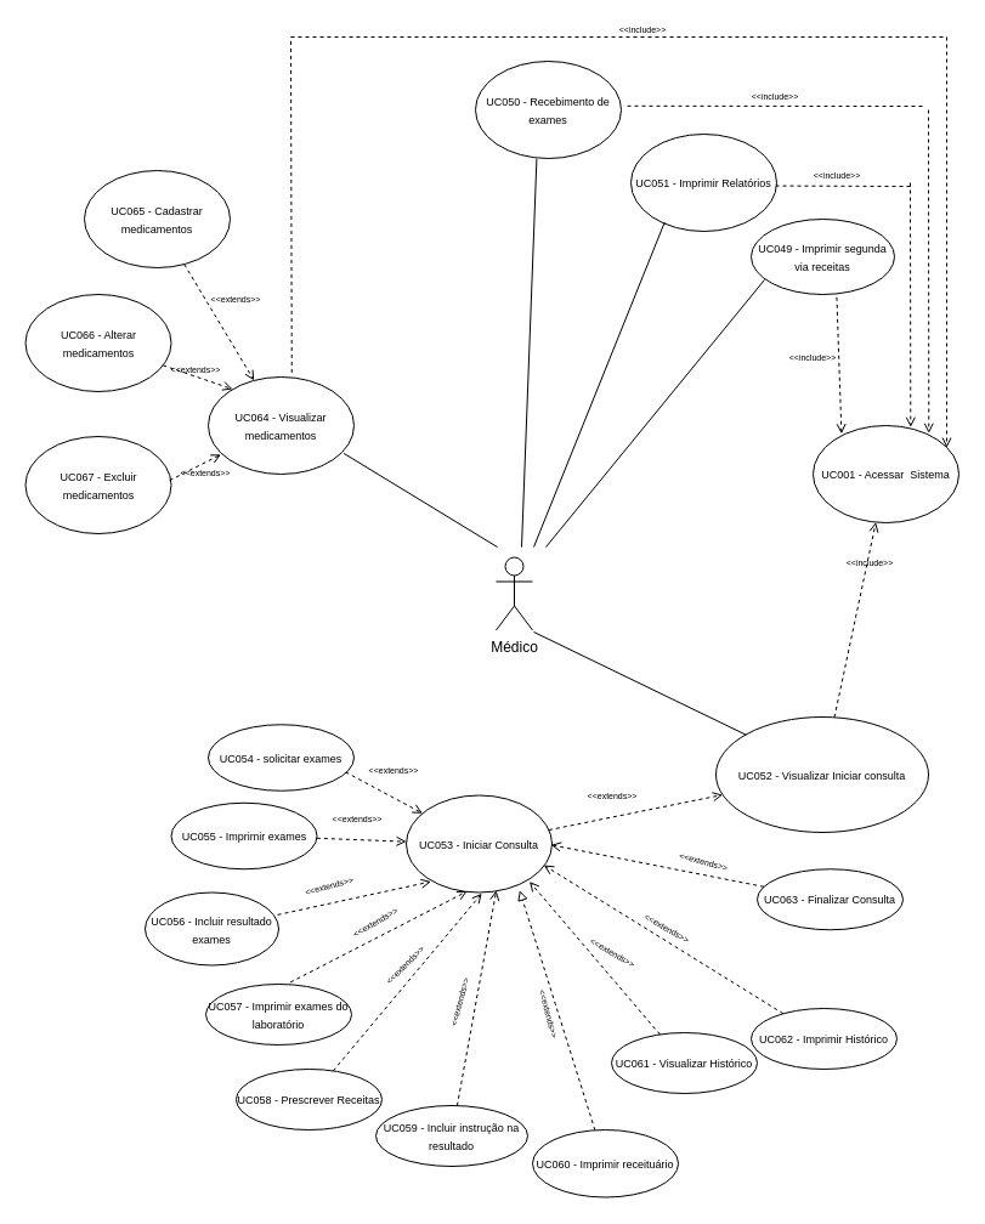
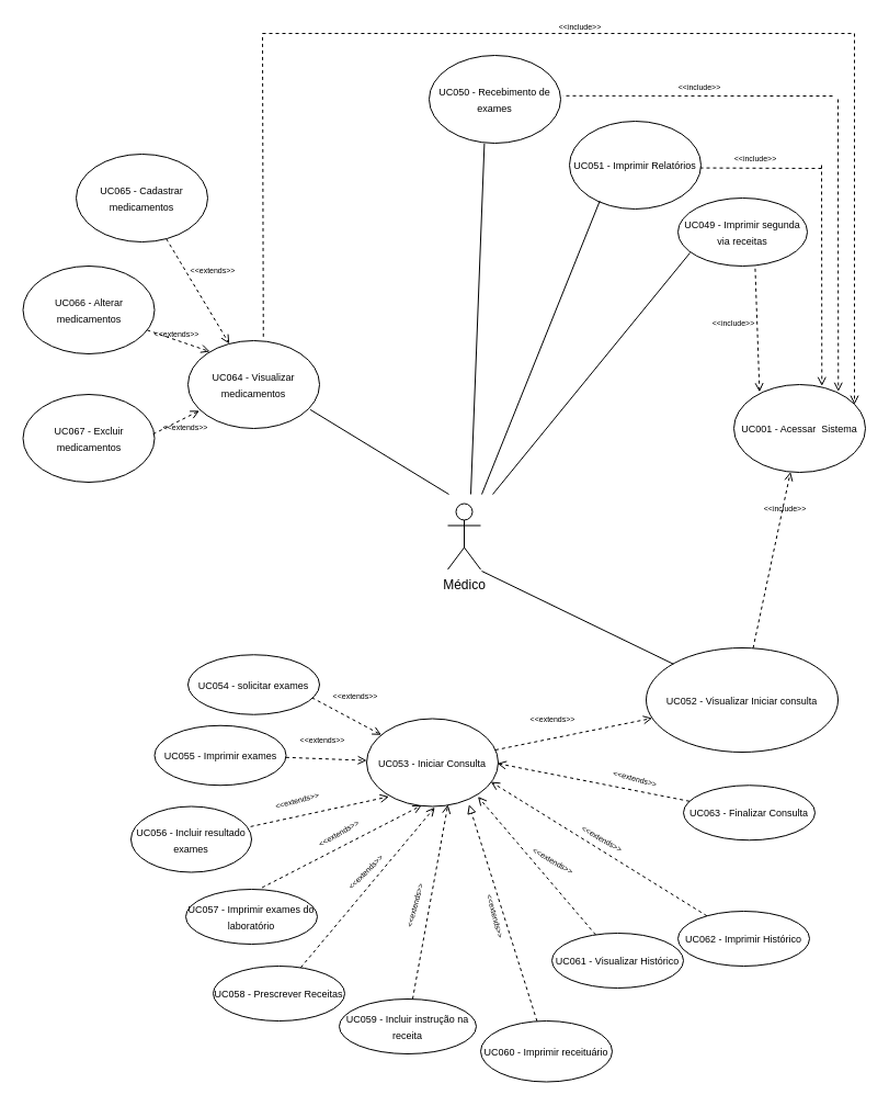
  <mxCell id="0" />
  <mxCell id="1" parent="0" />
  <mxCell id="2" value="Médico" style="shape=umlActor;verticalLabelPosition=bottom;labelBackgroundColor=#ffffff;verticalAlign=top;html=1;outlineConnect=0;" parent="1" vertex="1"><mxGeometry x="408" y="458.5" width="30" height="60" as="geometry" /></mxCell>
  <mxCell id="3" value="&lt;font style=&quot;font-size: 9px&quot;&gt;UC001 - Acessar&amp;nbsp; Sistema&lt;/font&gt;" style="ellipse;whiteSpace=wrap;html=1;" parent="1" vertex="1"><mxGeometry x="669" y="350" width="120" height="80" as="geometry" /></mxCell>
  <mxCell id="4" value="&lt;font style=&quot;font-size: 9px&quot;&gt;UC052 - Visualizar Iniciar consulta&lt;/font&gt;" style="ellipse;whiteSpace=wrap;html=1;" parent="1" vertex="1"><mxGeometry x="589" y="590" width="175" height="95" as="geometry" /></mxCell>
  <mxCell id="5" value="" style="endArrow=open;html=1;dashed=1;fontSize=7;endFill=0;" parent="1" source="4" target="3" edge="1"><mxGeometry width="50" height="50" relative="1" as="geometry"><mxPoint x="649.85" y="434.509" as="sourcePoint" /><mxPoint x="696" y="512" as="targetPoint" /></mxGeometry></mxCell>
  <mxCell id="6" value="" style="endArrow=none;html=1;exitX=0.142;exitY=0.155;exitDx=0;exitDy=0;exitPerimeter=0;" parent="1" source="4" edge="1"><mxGeometry width="50" height="50" relative="1" as="geometry"><mxPoint x="545.646" y="489.306" as="sourcePoint" /><mxPoint x="439" y="520" as="targetPoint" /></mxGeometry></mxCell>
  <mxCell id="7" value="&lt;font style=&quot;font-size: 9px&quot;&gt;UC053 - Iniciar Consulta&lt;br&gt;&lt;/font&gt;" style="ellipse;whiteSpace=wrap;html=1;" parent="1" vertex="1"><mxGeometry x="334" y="654.5" width="120" height="80" as="geometry" /></mxCell>
  <mxCell id="8" value="" style="endArrow=open;html=1;dashed=1;fontSize=7;endFill=0;exitX=0.942;exitY=0.717;exitDx=0;exitDy=0;exitPerimeter=0;" parent="1" source="9" target="7" edge="1"><mxGeometry width="50" height="50" relative="1" as="geometry"><mxPoint x="404.14" y="589.84" as="sourcePoint" /><mxPoint x="464" y="591" as="targetPoint" /></mxGeometry></mxCell>
  <mxCell id="9" value="&lt;font style=&quot;font-size: 9px&quot;&gt;UC054 - solicitar exames&lt;/font&gt;" style="ellipse;whiteSpace=wrap;html=1;" parent="1" vertex="1"><mxGeometry x="171" y="596.25" width="120" height="54.5" as="geometry" /></mxCell>
  <mxCell id="10" value="&lt;font style=&quot;font-size: 9px&quot;&gt;UC055 - Imprimir exames&lt;/font&gt;" style="ellipse;whiteSpace=wrap;html=1;" parent="1" vertex="1"><mxGeometry x="140.5" y="660.75" width="120" height="54.5" as="geometry" /></mxCell>
  <mxCell id="11" value="&lt;font style=&quot;font-size: 9px&quot;&gt;UC050 - Recebimento de exames&lt;/font&gt;" style="ellipse;whiteSpace=wrap;html=1;" parent="1" vertex="1"><mxGeometry x="391" y="50" width="120" height="80" as="geometry" /></mxCell>
  <mxCell id="12" value="&lt;font style=&quot;font-size: 9px&quot;&gt;UC049 - Imprimir segunda via receitas&lt;/font&gt;" style="ellipse;whiteSpace=wrap;html=1;" parent="1" vertex="1"><mxGeometry x="618" y="180" width="118" height="62" as="geometry" /></mxCell>
  <mxCell id="13" value="&amp;lt;&amp;lt;include&amp;gt;&amp;gt;" style="text;html=1;strokeColor=none;fillColor=none;align=center;verticalAlign=middle;whiteSpace=wrap;rounded=0;fontSize=7;rotation=0;direction=west;" parent="1" vertex="1"><mxGeometry x="696" y="458.5" width="40" height="10" as="geometry" /></mxCell>
  <mxCell id="14" value="" style="endArrow=open;html=1;dashed=1;fontSize=7;endFill=0;" parent="1" source="10" target="7" edge="1"><mxGeometry width="50" height="50" relative="1" as="geometry"><mxPoint x="-97.48" y="709.48" as="sourcePoint" /><mxPoint x="-36" y="709" as="targetPoint" /></mxGeometry></mxCell>
  <mxCell id="15" value="" style="endArrow=none;html=1;exitX=0.93;exitY=0.786;exitDx=0;exitDy=0;exitPerimeter=0;" parent="1" source="19" edge="1"><mxGeometry width="50" height="50" relative="1" as="geometry"><mxPoint x="88" y="160" as="sourcePoint" /><mxPoint x="409" y="450" as="targetPoint" /></mxGeometry></mxCell>
  <mxCell id="16" value="" style="endArrow=open;html=1;dashed=1;fontSize=7;endFill=0;" parent="1" source="7" target="4" edge="1"><mxGeometry width="50" height="50" relative="1" as="geometry"><mxPoint x="716" y="790" as="sourcePoint" /><mxPoint x="715.54" y="555.04" as="targetPoint" /></mxGeometry></mxCell>
  <mxCell id="17" value="" style="endArrow=open;html=1;dashed=1;fontSize=7;endFill=0;exitX=0.597;exitY=1.037;exitDx=0;exitDy=0;exitPerimeter=0;entryX=0.195;entryY=0.085;entryDx=0;entryDy=0;entryPerimeter=0;" parent="1" source="12" target="3" edge="1"><mxGeometry width="50" height="50" relative="1" as="geometry"><mxPoint x="709" y="160" as="sourcePoint" /><mxPoint x="709" y="350" as="targetPoint" /></mxGeometry></mxCell>
  <mxCell id="18" value="&amp;lt;&amp;lt;include&amp;gt;&amp;gt;" style="text;html=1;strokeColor=none;fillColor=none;align=center;verticalAlign=middle;whiteSpace=wrap;rounded=0;fontSize=7;rotation=0;" parent="1" vertex="1"><mxGeometry x="649" y="290" width="40" height="10" as="geometry" /></mxCell>
  <mxCell id="19" value="&lt;font style=&quot;font-size: 9px&quot;&gt;UC064 - Visualizar medicamentos&lt;/font&gt;" style="ellipse;whiteSpace=wrap;html=1;" parent="1" vertex="1"><mxGeometry x="171" y="310" width="120" height="80" as="geometry" /></mxCell>
  <mxCell id="20" value="&lt;font style=&quot;font-size: 9px&quot;&gt;UC066 - Alterar medicamentos&lt;/font&gt;" style="ellipse;whiteSpace=wrap;html=1;" parent="1" vertex="1"><mxGeometry x="20.5" y="242" width="120" height="80" as="geometry" /></mxCell>
  <mxCell id="21" value="&lt;font style=&quot;font-size: 9px&quot;&gt;UC067 - Excluir medicamentos&lt;/font&gt;" style="ellipse;whiteSpace=wrap;html=1;" parent="1" vertex="1"><mxGeometry x="20.5" y="359" width="120" height="80" as="geometry" /></mxCell>
  <mxCell id="22" value="" style="endArrow=open;html=1;dashed=1;fontSize=7;endFill=0;" parent="1" source="42" target="19" edge="1"><mxGeometry width="50" height="50" relative="1" as="geometry"><mxPoint x="-82.481" y="221.002" as="sourcePoint" /><mxPoint x="-35.5" y="240" as="targetPoint" /></mxGeometry></mxCell>
  <mxCell id="23" value="" style="endArrow=open;html=1;dashed=1;fontSize=7;endFill=0;exitX=0.989;exitY=0.452;exitDx=0;exitDy=0;exitPerimeter=0;entryX=0.087;entryY=0.798;entryDx=0;entryDy=0;entryPerimeter=0;" parent="1" source="21" target="19" edge="1"><mxGeometry width="50" height="50" relative="1" as="geometry"><mxPoint x="-41.674" y="309.991" as="sourcePoint" /><mxPoint x="-15.067" y="295.224" as="targetPoint" /></mxGeometry></mxCell>
  <mxCell id="24" value="&amp;lt;&amp;lt;extends&amp;gt;&amp;gt;" style="text;html=1;strokeColor=none;fillColor=none;align=center;verticalAlign=middle;whiteSpace=wrap;rounded=0;fontSize=7;rotation=0;" parent="1" vertex="1"><mxGeometry x="304" y="630" width="40" height="10" as="geometry" /></mxCell>
  <mxCell id="25" value="&lt;font style=&quot;font-size: 9px&quot;&gt;UC056 - Incluir resultado exames&lt;br&gt;&lt;/font&gt;" style="ellipse;whiteSpace=wrap;html=1;" parent="1" vertex="1"><mxGeometry x="119" y="734.5" width="110" height="60" as="geometry" /></mxCell>
  <mxCell id="26" value="" style="endArrow=open;html=1;dashed=1;fontSize=7;endFill=0;exitX=0.992;exitY=0.306;exitDx=0;exitDy=0;exitPerimeter=0;entryX=0.17;entryY=0.888;entryDx=0;entryDy=0;entryPerimeter=0;" parent="1" source="25" target="7" edge="1"><mxGeometry width="50" height="50" relative="1" as="geometry"><mxPoint x="270.024" y="764.337" as="sourcePoint" /><mxPoint x="348.135" y="720.289" as="targetPoint" /></mxGeometry></mxCell>
  <mxCell id="27" value="&amp;lt;&amp;lt;extends&amp;gt;&amp;gt;" style="text;html=1;strokeColor=none;fillColor=none;align=center;verticalAlign=middle;whiteSpace=wrap;rounded=0;fontSize=7;rotation=0;" parent="1" vertex="1"><mxGeometry x="274" y="670" width="40" height="10" as="geometry" /></mxCell>
  <mxCell id="28" value="&amp;lt;&amp;lt;extends&amp;gt;&amp;gt;" style="text;html=1;strokeColor=none;fillColor=none;align=center;verticalAlign=middle;whiteSpace=wrap;rounded=0;fontSize=7;rotation=-15;" parent="1" vertex="1"><mxGeometry x="251" y="724.5" width="40" height="10" as="geometry" /></mxCell>
  <mxCell id="29" value="&amp;lt;&amp;lt;extends&amp;gt;&amp;gt;" style="text;html=1;strokeColor=none;fillColor=none;align=center;verticalAlign=middle;whiteSpace=wrap;rounded=0;fontSize=7;rotation=0;" parent="1" vertex="1"><mxGeometry x="484" y="650.75" width="40" height="10" as="geometry" /></mxCell>
  <mxCell id="30" value="&lt;font style=&quot;font-size: 9px&quot;&gt;UC057 - Imprimir exames do laboratório&lt;br&gt;&lt;/font&gt;" style="ellipse;whiteSpace=wrap;html=1;" parent="1" vertex="1"><mxGeometry x="169" y="810" width="120" height="50" as="geometry" /></mxCell>
  <mxCell id="31" value="" style="endArrow=open;html=1;dashed=1;fontSize=7;endFill=0;entryX=0.418;entryY=0.988;entryDx=0;entryDy=0;entryPerimeter=0;exitX=0.58;exitY=-0.031;exitDx=0;exitDy=0;exitPerimeter=0;" parent="1" source="30" target="7" edge="1"><mxGeometry width="50" height="50" relative="1" as="geometry"><mxPoint x="422" y="818" as="sourcePoint" /><mxPoint x="471.52" y="724.5" as="targetPoint" /></mxGeometry></mxCell>
  <mxCell id="32" value="&amp;lt;&amp;lt;extends&amp;gt;&amp;gt;" style="text;html=1;strokeColor=none;fillColor=none;align=center;verticalAlign=middle;whiteSpace=wrap;rounded=0;fontSize=7;rotation=-30;" parent="1" vertex="1"><mxGeometry x="289" y="754.5" width="40" height="10" as="geometry" /></mxCell>
  <mxCell id="33" value="&lt;font style=&quot;font-size: 9px&quot;&gt;UC058 - Prescrever Receitas&lt;br&gt;&lt;/font&gt;" style="ellipse;whiteSpace=wrap;html=1;" parent="1" vertex="1"><mxGeometry x="194" y="880" width="120" height="50" as="geometry" /></mxCell>
  <mxCell id="34" value="" style="endArrow=open;html=1;dashed=1;fontSize=7;endFill=0;entryX=0.518;entryY=1.01;entryDx=0;entryDy=0;entryPerimeter=0;" parent="1" source="33" target="7" edge="1"><mxGeometry width="50" height="50" relative="1" as="geometry"><mxPoint x="403.6" y="828.45" as="sourcePoint" /><mxPoint x="420" y="733" as="targetPoint" /></mxGeometry></mxCell>
  <mxCell id="35" value="&amp;lt;&amp;lt;extends&amp;gt;&amp;gt;" style="text;html=1;strokeColor=none;fillColor=none;align=center;verticalAlign=middle;whiteSpace=wrap;rounded=0;fontSize=7;rotation=-45;" parent="1" vertex="1"><mxGeometry x="314" y="790" width="40" height="10" as="geometry" /></mxCell>
  <mxCell id="36" value="&lt;font style=&quot;font-size: 9px&quot;&gt;UC060 - Imprimir receituário&lt;br&gt;&lt;/font&gt;" style="ellipse;whiteSpace=wrap;html=1;" parent="1" vertex="1"><mxGeometry x="438" y="930" width="120" height="55.5" as="geometry" /></mxCell>
  <mxCell id="37" value="&lt;font style=&quot;font-size: 9px&quot;&gt;UC061 - Visualizar Histórico&lt;br&gt;&lt;/font&gt;" style="ellipse;whiteSpace=wrap;html=1;" parent="1" vertex="1"><mxGeometry x="503" y="850" width="120" height="50" as="geometry" /></mxCell>
  <mxCell id="38" value="" style="endArrow=block;html=1;dashed=1;fontSize=7;endFill=0;entryX=0.778;entryY=0.979;entryDx=0;entryDy=0;entryPerimeter=0;" parent="1" source="36" target="7" edge="1"><mxGeometry width="50" height="50" relative="1" as="geometry"><mxPoint x="369.51" y="855.106" as="sourcePoint" /><mxPoint x="396.16" y="735.3" as="targetPoint" /></mxGeometry></mxCell>
  <mxCell id="39" value="&amp;lt;&amp;lt;extends&amp;gt;&amp;gt;" style="text;html=1;strokeColor=none;fillColor=none;align=center;verticalAlign=middle;whiteSpace=wrap;rounded=0;fontSize=7;rotation=75;" parent="1" vertex="1"><mxGeometry x="431" y="830" width="40" height="10" as="geometry" /></mxCell>
  <mxCell id="40" value="" style="endArrow=open;html=1;dashed=1;fontSize=7;endFill=0;entryX=0.846;entryY=0.888;entryDx=0;entryDy=0;entryPerimeter=0;" parent="1" source="37" target="7" edge="1"><mxGeometry width="50" height="50" relative="1" as="geometry"><mxPoint x="450.382" y="810.652" as="sourcePoint" /><mxPoint x="406.96" y="733.54" as="targetPoint" /></mxGeometry></mxCell>
  <mxCell id="41" value="&amp;lt;&amp;lt;extends&amp;gt;&amp;gt;" style="text;html=1;strokeColor=none;fillColor=none;align=center;verticalAlign=middle;whiteSpace=wrap;rounded=0;fontSize=7;rotation=30;" parent="1" vertex="1"><mxGeometry x="484" y="780" width="40" height="10" as="geometry" /></mxCell>
  <mxCell id="42" value="&lt;font style=&quot;font-size: 9px&quot;&gt;UC065 - Cadastrar medicamentos&lt;/font&gt;" style="ellipse;whiteSpace=wrap;html=1;" parent="1" vertex="1"><mxGeometry x="69" y="140" width="120" height="80" as="geometry" /></mxCell>
  <mxCell id="43" value="" style="endArrow=open;html=1;dashed=1;fontSize=7;endFill=0;entryX=0.167;entryY=0.125;entryDx=0;entryDy=0;entryPerimeter=0;" parent="1" source="20" target="19" edge="1"><mxGeometry width="50" height="50" relative="1" as="geometry"><mxPoint x="-159.61" y="287.817" as="sourcePoint" /><mxPoint x="6.642" y="94.696" as="targetPoint" /></mxGeometry></mxCell>
  <mxCell id="44" value="&amp;lt;&amp;lt;include&amp;gt;&amp;gt;" style="text;html=1;strokeColor=none;fillColor=none;align=center;verticalAlign=middle;whiteSpace=wrap;rounded=0;fontSize=7;rotation=0;" parent="1" vertex="1"><mxGeometry x="618" y="75" width="40" height="10" as="geometry" /></mxCell>
  <mxCell id="45" value="" style="endArrow=open;html=1;dashed=1;fontSize=7;endFill=0;entryX=0.794;entryY=0.079;entryDx=0;entryDy=0;entryPerimeter=0;" parent="1" target="3" edge="1"><mxGeometry width="50" height="50" relative="1" as="geometry"><mxPoint x="764" y="90" as="sourcePoint" /><mxPoint x="764.24" y="349.28" as="targetPoint" /></mxGeometry></mxCell>
  <mxCell id="46" value="" style="endArrow=none;dashed=1;html=1;entryX=1.015;entryY=0.46;entryDx=0;entryDy=0;entryPerimeter=0;" parent="1" target="11" edge="1"><mxGeometry width="50" height="50" relative="1" as="geometry"><mxPoint x="759" y="87" as="sourcePoint" /><mxPoint x="502.8" y="92.88" as="targetPoint" /></mxGeometry></mxCell>
  <mxCell id="47" value="" style="endArrow=none;html=1;exitX=0.093;exitY=0.806;exitDx=0;exitDy=0;exitPerimeter=0;" parent="1" source="12" edge="1"><mxGeometry width="50" height="50" relative="1" as="geometry"><mxPoint x="88" y="160" as="sourcePoint" /><mxPoint x="449" y="450" as="targetPoint" /></mxGeometry></mxCell>
  <mxCell id="48" value="" style="endArrow=none;html=1;exitX=0.42;exitY=1.005;exitDx=0;exitDy=0;exitPerimeter=0;" parent="1" source="11" edge="1"><mxGeometry width="50" height="50" relative="1" as="geometry"><mxPoint x="88" y="160" as="sourcePoint" /><mxPoint x="429" y="450" as="targetPoint" /></mxGeometry></mxCell>
  <mxCell id="49" value="&amp;lt;&amp;lt;extends&amp;gt;&amp;gt;" style="text;html=1;strokeColor=none;fillColor=none;align=center;verticalAlign=middle;whiteSpace=wrap;rounded=0;fontSize=7;rotation=0;" parent="1" vertex="1"><mxGeometry x="174" y="242" width="40" height="10" as="geometry" /></mxCell>
  <mxCell id="50" value="&amp;lt;&amp;lt;extends&amp;gt;&amp;gt;" style="text;html=1;strokeColor=none;fillColor=none;align=center;verticalAlign=middle;whiteSpace=wrap;rounded=0;fontSize=7;rotation=0;" parent="1" vertex="1"><mxGeometry x="149" y="385" width="40" height="10" as="geometry" /></mxCell>
  <mxCell id="51" value="" style="endArrow=open;html=1;dashed=1;fontSize=7;endFill=0;entryX=0.732;entryY=0.029;entryDx=0;entryDy=0;entryPerimeter=0;" parent="1" edge="1"><mxGeometry width="50" height="50" relative="1" as="geometry"><mxPoint x="779" y="30" as="sourcePoint" /><mxPoint x="779" y="368.16" as="targetPoint" /></mxGeometry></mxCell>
  <mxCell id="52" value="" style="endArrow=none;dashed=1;html=1;" parent="1" edge="1"><mxGeometry width="50" height="50" relative="1" as="geometry"><mxPoint x="239" y="30" as="sourcePoint" /><mxPoint x="779" y="30" as="targetPoint" /></mxGeometry></mxCell>
  <mxCell id="53" value="" style="endArrow=none;dashed=1;html=1;exitX=0.573;exitY=-0.045;exitDx=0;exitDy=0;exitPerimeter=0;" parent="1" source="19" edge="1"><mxGeometry width="50" height="50" relative="1" as="geometry"><mxPoint x="399" y="250" as="sourcePoint" /><mxPoint x="239" y="30" as="targetPoint" /></mxGeometry></mxCell>
  <mxCell id="54" value="&amp;lt;&amp;lt;extends&amp;gt;&amp;gt;" style="text;html=1;strokeColor=none;fillColor=none;align=center;verticalAlign=middle;whiteSpace=wrap;rounded=0;fontSize=7;rotation=0;" parent="1" vertex="1"><mxGeometry x="140.5" y="300" width="40" height="10" as="geometry" /></mxCell>
  <mxCell id="55" value="&amp;lt;&amp;lt;include&amp;gt;&amp;gt;" style="text;html=1;strokeColor=none;fillColor=none;align=center;verticalAlign=middle;whiteSpace=wrap;rounded=0;fontSize=7;rotation=0;" parent="1" vertex="1"><mxGeometry x="509" y="20" width="40" height="10" as="geometry" /></mxCell>
  <mxCell id="56" value="&lt;font style=&quot;font-size: 9px&quot;&gt;UC051 - Imprimir Relatórios&lt;br&gt;&lt;/font&gt;" style="ellipse;whiteSpace=wrap;html=1;" parent="1" vertex="1"><mxGeometry x="519" y="110" width="120" height="80" as="geometry" /></mxCell>
  <mxCell id="57" value="" style="endArrow=none;html=1;exitX=0.231;exitY=0.907;exitDx=0;exitDy=0;exitPerimeter=0;" parent="1" source="56" edge="1"><mxGeometry width="50" height="50" relative="1" as="geometry"><mxPoint x="441.4" y="130.4" as="sourcePoint" /><mxPoint x="439" y="450" as="targetPoint" /></mxGeometry></mxCell>
  <mxCell id="58" value="" style="endArrow=none;dashed=1;html=1;entryX=0.996;entryY=0.532;entryDx=0;entryDy=0;entryPerimeter=0;" parent="1" target="56" edge="1"><mxGeometry width="50" height="50" relative="1" as="geometry"><mxPoint x="749" y="153" as="sourcePoint" /><mxPoint x="512.8" y="86.8" as="targetPoint" /></mxGeometry></mxCell>
  <mxCell id="59" value="" style="endArrow=open;html=1;dashed=1;fontSize=7;endFill=0;entryX=0.794;entryY=0.079;entryDx=0;entryDy=0;entryPerimeter=0;" parent="1" edge="1"><mxGeometry width="50" height="50" relative="1" as="geometry"><mxPoint x="749" y="150" as="sourcePoint" /><mxPoint x="749.28" y="351.32" as="targetPoint" /></mxGeometry></mxCell>
  <mxCell id="60" value="&amp;lt;&amp;lt;include&amp;gt;&amp;gt;" style="text;html=1;strokeColor=none;fillColor=none;align=center;verticalAlign=middle;whiteSpace=wrap;rounded=0;fontSize=7;rotation=0;" parent="1" vertex="1"><mxGeometry x="669" y="140" width="40" height="10" as="geometry" /></mxCell>
- <mxCell id="61" value="&lt;font style=&quot;font-size: 9px&quot;&gt;UC059 - Incluir instrução na resultado&lt;br&gt;&lt;/font&gt;" style="ellipse;whiteSpace=wrap;html=1;" vertex="1" parent="1"><mxGeometry x="309" y="910" width="125" height="50" as="geometry" /></mxCell>
+ <mxCell id="61" value="&lt;font style=&quot;font-size: 9px&quot;&gt;UC059 - Incluir instrução na receita&lt;br&gt;&lt;/font&gt;" style="ellipse;whiteSpace=wrap;html=1;" vertex="1" parent="1"><mxGeometry x="309" y="910" width="125" height="50" as="geometry" /></mxCell>
  <mxCell id="62" value="" style="endArrow=open;html=1;dashed=1;fontSize=7;endFill=0;entryX=0.618;entryY=0.979;entryDx=0;entryDy=0;entryPerimeter=0;" edge="1" parent="1" source="61" target="7"><mxGeometry width="50" height="50" relative="1" as="geometry"><mxPoint x="386.55" y="935.606" as="sourcePoint" /><mxPoint x="409" y="740" as="targetPoint" /></mxGeometry></mxCell>
  <mxCell id="63" value="&amp;lt;&amp;lt;extends&amp;gt;&amp;gt;" style="text;html=1;strokeColor=none;fillColor=none;align=center;verticalAlign=middle;whiteSpace=wrap;rounded=0;fontSize=7;rotation=-75;" vertex="1" parent="1"><mxGeometry x="359" y="820" width="40" height="10" as="geometry" /></mxCell>
  <mxCell id="64" value="&lt;font style=&quot;font-size: 9px&quot;&gt;UC062 - Imprimir Histórico&lt;br&gt;&lt;/font&gt;" style="ellipse;whiteSpace=wrap;html=1;" vertex="1" parent="1"><mxGeometry x="618" y="830" width="120" height="50" as="geometry" /></mxCell>
  <mxCell id="65" value="" style="endArrow=open;html=1;dashed=1;fontSize=7;endFill=0;entryX=0.944;entryY=0.719;entryDx=0;entryDy=0;entryPerimeter=0;" edge="1" parent="1" source="64" target="7"><mxGeometry width="50" height="50" relative="1" as="geometry"><mxPoint x="468.862" y="778.112" as="sourcePoint" /><mxPoint x="454" y="693" as="targetPoint" /></mxGeometry></mxCell>
  <mxCell id="66" value="&amp;lt;&amp;lt;extends&amp;gt;&amp;gt;" style="text;html=1;strokeColor=none;fillColor=none;align=center;verticalAlign=middle;whiteSpace=wrap;rounded=0;fontSize=7;rotation=30;" vertex="1" parent="1"><mxGeometry x="529" y="759.5" width="40" height="10" as="geometry" /></mxCell>
  <mxCell id="67" value="&lt;font style=&quot;font-size: 9px&quot;&gt;UC063 - Finalizar Consulta&lt;br&gt;&lt;/font&gt;" style="ellipse;whiteSpace=wrap;html=1;" vertex="1" parent="1"><mxGeometry x="623" y="715.25" width="120" height="50" as="geometry" /></mxCell>
  <mxCell id="68" value="" style="endArrow=open;html=1;dashed=1;fontSize=7;endFill=0;entryX=0.993;entryY=0.51;entryDx=0;entryDy=0;entryPerimeter=0;" edge="1" parent="1" source="67" target="7"><mxGeometry width="50" height="50" relative="1" as="geometry"><mxPoint x="483.862" y="758.112" as="sourcePoint" /><mxPoint x="469" y="673" as="targetPoint" /></mxGeometry></mxCell>
  <mxCell id="69" value="&amp;lt;&amp;lt;extends&amp;gt;&amp;gt;" style="text;html=1;strokeColor=none;fillColor=none;align=center;verticalAlign=middle;whiteSpace=wrap;rounded=0;fontSize=7;rotation=15;" vertex="1" parent="1"><mxGeometry x="559" y="705.25" width="40" height="10" as="geometry" /></mxCell>
